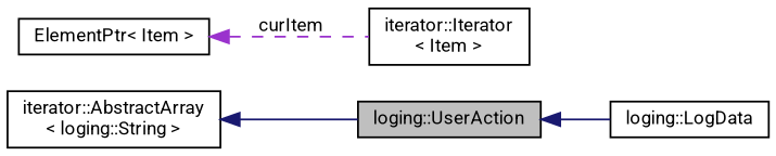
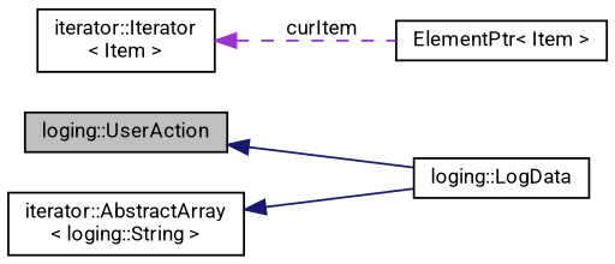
  digraph {
    fontname=Roboto
    rankdir=LR
    node [color=black fillcolor=white fontname=Roboto fontsize=10 shape=record style=filled]
    edge [color=midnightblue dir=back fontname=Roboto fontsize=10 labelfontname=Helvetica labelfontsize=10 style=solid]
    n1 [fillcolor=grey75 fontcolor=black height=0.2 label="loging::UserAction" width=0.4]
    n2 [height=0.2 label="loging::LogData" width=0.4]
    n3 [height=0.2 label="iterator::AbstractArray\l\< loging::String \>" width=0.4]
    n4 [height=0.2 label="iterator::Iterator\l\< Item \>" width=0.4]
    n5 [height=0.2 label="ElementPtr\< Item \>" width=0.4]
    n1 -> n2
-   n3 -> n1
-   n5 -> n4 [color=darkorchid3 label=" curItem" style=dashed]
+   n3 -> n2
+   n4 -> n5 [color=darkorchid3 label=" curItem" style=dashed]
  }
